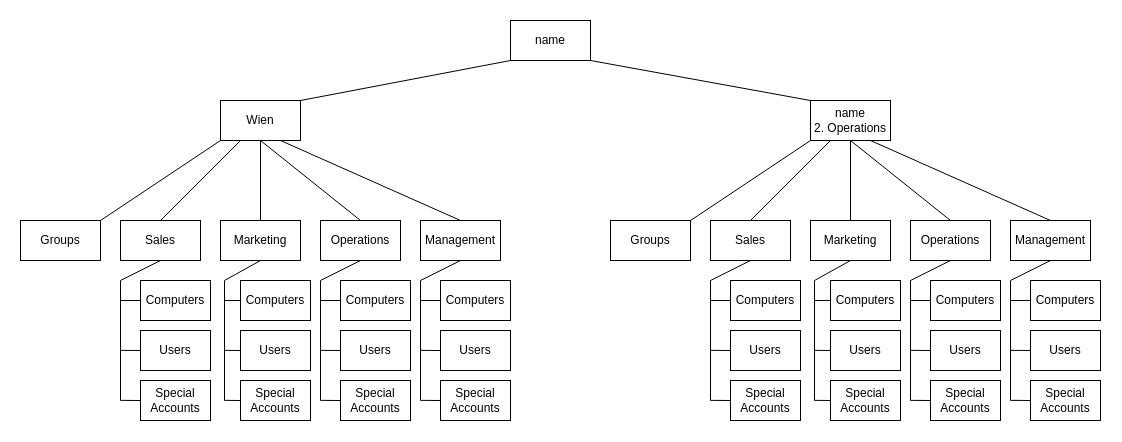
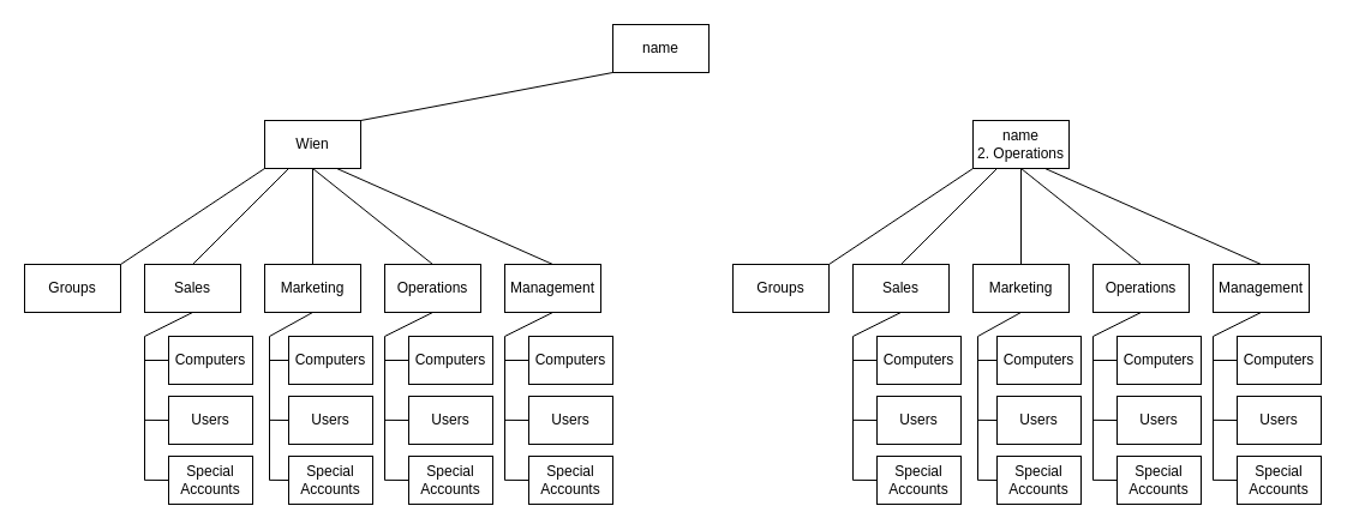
  <mxCell id="0" />
  <mxCell id="1" parent="0" />
- <mxCell id="2" style="rounded=0;orthogonalLoop=1;jettySize=auto;html=1;exitX=0;exitY=0;exitDx=0;exitDy=0;entryX=1;entryY=1;entryDx=0;entryDy=0;endArrow=none;endFill=0;" edge="1" parent="1" source="3" target="88"><mxGeometry relative="1" as="geometry" /></mxCell>
  <mxCell id="3" value="&lt;div&gt;name&lt;/div&gt;&lt;div&gt;2. Operations&lt;br&gt;&lt;/div&gt;" style="rounded=0;whiteSpace=wrap;html=1;" vertex="1" parent="1"><mxGeometry x="810" y="100" width="80" height="40" as="geometry" /></mxCell>
  <mxCell id="4" value="Sales" style="rounded=0;whiteSpace=wrap;html=1;" vertex="1" parent="1"><mxGeometry x="710" y="220" width="80" height="40" as="geometry" /></mxCell>
  <mxCell id="5" value="Wien" style="rounded=0;whiteSpace=wrap;html=1;" vertex="1" parent="1"><mxGeometry x="810" y="220" width="80" height="40" as="geometry" /></mxCell>
  <mxCell id="6" value="Marketing" style="rounded=0;whiteSpace=wrap;html=1;" vertex="1" parent="1"><mxGeometry x="810" y="220" width="80" height="40" as="geometry" /></mxCell>
  <mxCell id="7" value="Operations" style="rounded=0;whiteSpace=wrap;html=1;" vertex="1" parent="1"><mxGeometry x="910" y="220" width="80" height="40" as="geometry" /></mxCell>
  <mxCell id="8" value="Management" style="rounded=0;whiteSpace=wrap;html=1;" vertex="1" parent="1"><mxGeometry x="1010" y="220" width="80" height="40" as="geometry" /></mxCell>
  <mxCell id="9" value="" style="endArrow=none;html=1;rounded=0;entryX=0.25;entryY=1;entryDx=0;entryDy=0;exitX=0.5;exitY=0;exitDx=0;exitDy=0;" edge="1" parent="1" source="4" target="3"><mxGeometry width="50" height="50" relative="1" as="geometry"><mxPoint x="730" y="240" as="sourcePoint" /><mxPoint x="780" y="190" as="targetPoint" /></mxGeometry></mxCell>
  <mxCell id="10" value="" style="endArrow=none;html=1;rounded=0;entryX=0.5;entryY=1;entryDx=0;entryDy=0;exitX=0.5;exitY=0;exitDx=0;exitDy=0;" edge="1" parent="1" source="6" target="3"><mxGeometry width="50" height="50" relative="1" as="geometry"><mxPoint x="730" y="240" as="sourcePoint" /><mxPoint x="780" y="190" as="targetPoint" /></mxGeometry></mxCell>
  <mxCell id="11" value="" style="endArrow=none;html=1;rounded=0;entryX=0.5;entryY=1;entryDx=0;entryDy=0;exitX=0.5;exitY=0;exitDx=0;exitDy=0;" edge="1" parent="1" source="7" target="3"><mxGeometry width="50" height="50" relative="1" as="geometry"><mxPoint x="730" y="240" as="sourcePoint" /><mxPoint x="780" y="190" as="targetPoint" /></mxGeometry></mxCell>
  <mxCell id="12" value="" style="endArrow=none;html=1;rounded=0;entryX=0.75;entryY=1;entryDx=0;entryDy=0;exitX=0.5;exitY=0;exitDx=0;exitDy=0;" edge="1" parent="1" source="8" target="3"><mxGeometry width="50" height="50" relative="1" as="geometry"><mxPoint x="730" y="240" as="sourcePoint" /><mxPoint x="780" y="190" as="targetPoint" /></mxGeometry></mxCell>
  <mxCell id="13" value="Computers" style="rounded=0;whiteSpace=wrap;html=1;" vertex="1" parent="1"><mxGeometry x="730" y="280" width="70" height="40" as="geometry" /></mxCell>
  <mxCell id="14" value="Users" style="rounded=0;whiteSpace=wrap;html=1;" vertex="1" parent="1"><mxGeometry x="730" y="330" width="70" height="40" as="geometry" /></mxCell>
  <mxCell id="15" value="Special Accounts" style="rounded=0;whiteSpace=wrap;html=1;" vertex="1" parent="1"><mxGeometry x="730" y="380" width="70" height="40" as="geometry" /></mxCell>
  <mxCell id="16" value="" style="endArrow=none;html=1;rounded=0;" edge="1" parent="1"><mxGeometry width="50" height="50" relative="1" as="geometry"><mxPoint x="710" y="400" as="sourcePoint" /><mxPoint x="710" y="280" as="targetPoint" /></mxGeometry></mxCell>
  <mxCell id="17" value="" style="endArrow=none;html=1;rounded=0;entryX=0.5;entryY=1;entryDx=0;entryDy=0;" edge="1" parent="1" target="4"><mxGeometry width="50" height="50" relative="1" as="geometry"><mxPoint x="710" y="280" as="sourcePoint" /><mxPoint x="930" y="260" as="targetPoint" /></mxGeometry></mxCell>
  <mxCell id="18" value="" style="endArrow=none;html=1;rounded=0;entryX=0;entryY=0.5;entryDx=0;entryDy=0;" edge="1" parent="1" target="13"><mxGeometry width="50" height="50" relative="1" as="geometry"><mxPoint x="710" y="300" as="sourcePoint" /><mxPoint x="930" y="260" as="targetPoint" /></mxGeometry></mxCell>
  <mxCell id="19" value="" style="endArrow=none;html=1;rounded=0;entryX=0;entryY=0.5;entryDx=0;entryDy=0;" edge="1" parent="1" target="14"><mxGeometry width="50" height="50" relative="1" as="geometry"><mxPoint x="710" y="349.85" as="sourcePoint" /><mxPoint x="720" y="360" as="targetPoint" /></mxGeometry></mxCell>
  <mxCell id="20" value="" style="endArrow=none;html=1;rounded=0;entryX=0;entryY=0.5;entryDx=0;entryDy=0;" edge="1" parent="1" target="15"><mxGeometry width="50" height="50" relative="1" as="geometry"><mxPoint x="710" y="399.85" as="sourcePoint" /><mxPoint x="720" y="410" as="targetPoint" /></mxGeometry></mxCell>
  <mxCell id="21" value="Computers" style="rounded=0;whiteSpace=wrap;html=1;" vertex="1" parent="1"><mxGeometry x="830" y="280" width="70" height="40" as="geometry" /></mxCell>
  <mxCell id="22" value="Users" style="rounded=0;whiteSpace=wrap;html=1;" vertex="1" parent="1"><mxGeometry x="830" y="330" width="70" height="40" as="geometry" /></mxCell>
  <mxCell id="23" value="Special Accounts" style="rounded=0;whiteSpace=wrap;html=1;" vertex="1" parent="1"><mxGeometry x="830" y="380" width="70" height="40" as="geometry" /></mxCell>
  <mxCell id="24" value="" style="endArrow=none;html=1;rounded=0;" edge="1" parent="1"><mxGeometry width="50" height="50" relative="1" as="geometry"><mxPoint x="814" y="400" as="sourcePoint" /><mxPoint x="814" y="280" as="targetPoint" /></mxGeometry></mxCell>
  <mxCell id="25" value="" style="endArrow=none;html=1;rounded=0;entryX=0.5;entryY=1;entryDx=0;entryDy=0;" edge="1" parent="1" target="6"><mxGeometry width="50" height="50" relative="1" as="geometry"><mxPoint x="814" y="280" as="sourcePoint" /><mxPoint x="860" y="270" as="targetPoint" /></mxGeometry></mxCell>
  <mxCell id="26" value="" style="endArrow=none;html=1;rounded=0;entryX=0;entryY=0.5;entryDx=0;entryDy=0;" edge="1" parent="1" target="21"><mxGeometry width="50" height="50" relative="1" as="geometry"><mxPoint x="814" y="300" as="sourcePoint" /><mxPoint x="1034" y="260" as="targetPoint" /></mxGeometry></mxCell>
  <mxCell id="27" value="" style="endArrow=none;html=1;rounded=0;entryX=0;entryY=0.5;entryDx=0;entryDy=0;" edge="1" parent="1" target="22"><mxGeometry width="50" height="50" relative="1" as="geometry"><mxPoint x="814" y="349.85" as="sourcePoint" /><mxPoint x="824" y="360" as="targetPoint" /></mxGeometry></mxCell>
  <mxCell id="28" value="" style="endArrow=none;html=1;rounded=0;entryX=0;entryY=0.5;entryDx=0;entryDy=0;" edge="1" parent="1" target="23"><mxGeometry width="50" height="50" relative="1" as="geometry"><mxPoint x="814" y="399.85" as="sourcePoint" /><mxPoint x="824" y="410" as="targetPoint" /></mxGeometry></mxCell>
  <mxCell id="29" value="Computers" style="rounded=0;whiteSpace=wrap;html=1;" vertex="1" parent="1"><mxGeometry x="1030" y="280" width="70" height="40" as="geometry" /></mxCell>
  <mxCell id="30" value="Users" style="rounded=0;whiteSpace=wrap;html=1;" vertex="1" parent="1"><mxGeometry x="1030" y="330" width="70" height="40" as="geometry" /></mxCell>
  <mxCell id="31" value="Special Accounts" style="rounded=0;whiteSpace=wrap;html=1;" vertex="1" parent="1"><mxGeometry x="1030" y="380" width="70" height="40" as="geometry" /></mxCell>
  <mxCell id="32" value="" style="endArrow=none;html=1;rounded=0;" edge="1" parent="1"><mxGeometry width="50" height="50" relative="1" as="geometry"><mxPoint x="1010" y="400" as="sourcePoint" /><mxPoint x="1010" y="280" as="targetPoint" /></mxGeometry></mxCell>
  <mxCell id="33" value="" style="endArrow=none;html=1;rounded=0;entryX=0.5;entryY=1;entryDx=0;entryDy=0;" edge="1" parent="1" target="8"><mxGeometry width="50" height="50" relative="1" as="geometry"><mxPoint x="1010" y="280" as="sourcePoint" /><mxPoint x="1110" y="270" as="targetPoint" /></mxGeometry></mxCell>
  <mxCell id="34" value="" style="endArrow=none;html=1;rounded=0;entryX=0;entryY=0.5;entryDx=0;entryDy=0;" edge="1" parent="1" target="29"><mxGeometry width="50" height="50" relative="1" as="geometry"><mxPoint x="1010" y="300" as="sourcePoint" /><mxPoint x="1230" y="260" as="targetPoint" /></mxGeometry></mxCell>
  <mxCell id="35" value="" style="endArrow=none;html=1;rounded=0;entryX=0;entryY=0.5;entryDx=0;entryDy=0;" edge="1" parent="1" target="30"><mxGeometry width="50" height="50" relative="1" as="geometry"><mxPoint x="1010" y="349.85" as="sourcePoint" /><mxPoint x="1020" y="360" as="targetPoint" /></mxGeometry></mxCell>
  <mxCell id="36" value="" style="endArrow=none;html=1;rounded=0;entryX=0;entryY=0.5;entryDx=0;entryDy=0;" edge="1" parent="1" target="31"><mxGeometry width="50" height="50" relative="1" as="geometry"><mxPoint x="1010" y="399.85" as="sourcePoint" /><mxPoint x="1020" y="410" as="targetPoint" /></mxGeometry></mxCell>
  <mxCell id="37" value="Computers" style="rounded=0;whiteSpace=wrap;html=1;" vertex="1" parent="1"><mxGeometry x="930" y="280" width="70" height="40" as="geometry" /></mxCell>
  <mxCell id="38" value="Users" style="rounded=0;whiteSpace=wrap;html=1;" vertex="1" parent="1"><mxGeometry x="930" y="330" width="70" height="40" as="geometry" /></mxCell>
  <mxCell id="39" value="Special Accounts" style="rounded=0;whiteSpace=wrap;html=1;" vertex="1" parent="1"><mxGeometry x="930" y="380" width="70" height="40" as="geometry" /></mxCell>
  <mxCell id="40" value="" style="endArrow=none;html=1;rounded=0;" edge="1" parent="1"><mxGeometry width="50" height="50" relative="1" as="geometry"><mxPoint x="910" y="400" as="sourcePoint" /><mxPoint x="910" y="280" as="targetPoint" /></mxGeometry></mxCell>
  <mxCell id="41" value="" style="endArrow=none;html=1;rounded=0;entryX=0.5;entryY=1;entryDx=0;entryDy=0;" edge="1" parent="1" target="7"><mxGeometry width="50" height="50" relative="1" as="geometry"><mxPoint x="910" y="280" as="sourcePoint" /><mxPoint x="950" y="270" as="targetPoint" /></mxGeometry></mxCell>
  <mxCell id="42" value="" style="endArrow=none;html=1;rounded=0;entryX=0;entryY=0.5;entryDx=0;entryDy=0;" edge="1" parent="1" target="37"><mxGeometry width="50" height="50" relative="1" as="geometry"><mxPoint x="910" y="300" as="sourcePoint" /><mxPoint x="1130" y="260" as="targetPoint" /></mxGeometry></mxCell>
  <mxCell id="43" value="" style="endArrow=none;html=1;rounded=0;entryX=0;entryY=0.5;entryDx=0;entryDy=0;" edge="1" parent="1" target="38"><mxGeometry width="50" height="50" relative="1" as="geometry"><mxPoint x="910" y="349.85" as="sourcePoint" /><mxPoint x="920" y="360" as="targetPoint" /></mxGeometry></mxCell>
  <mxCell id="44" value="" style="endArrow=none;html=1;rounded=0;entryX=0;entryY=0.5;entryDx=0;entryDy=0;" edge="1" parent="1" target="39"><mxGeometry width="50" height="50" relative="1" as="geometry"><mxPoint x="910" y="399.85" as="sourcePoint" /><mxPoint x="920" y="410" as="targetPoint" /></mxGeometry></mxCell>
  <mxCell id="45" style="rounded=0;orthogonalLoop=1;jettySize=auto;html=1;exitX=1;exitY=0;exitDx=0;exitDy=0;entryX=0;entryY=1;entryDx=0;entryDy=0;endArrow=none;endFill=0;" edge="1" parent="1" source="46" target="88"><mxGeometry relative="1" as="geometry" /></mxCell>
  <mxCell id="46" value="Wien" style="rounded=0;whiteSpace=wrap;html=1;" vertex="1" parent="1"><mxGeometry x="220" y="100" width="80" height="40" as="geometry" /></mxCell>
  <mxCell id="47" value="Sales" style="rounded=0;whiteSpace=wrap;html=1;" vertex="1" parent="1"><mxGeometry x="120" y="220" width="80" height="40" as="geometry" /></mxCell>
  <mxCell id="48" value="Wien" style="rounded=0;whiteSpace=wrap;html=1;" vertex="1" parent="1"><mxGeometry x="220" y="220" width="80" height="40" as="geometry" /></mxCell>
  <mxCell id="49" value="Marketing" style="rounded=0;whiteSpace=wrap;html=1;" vertex="1" parent="1"><mxGeometry x="220" y="220" width="80" height="40" as="geometry" /></mxCell>
  <mxCell id="50" value="Operations" style="rounded=0;whiteSpace=wrap;html=1;" vertex="1" parent="1"><mxGeometry x="320" y="220" width="80" height="40" as="geometry" /></mxCell>
  <mxCell id="51" value="Management" style="rounded=0;whiteSpace=wrap;html=1;" vertex="1" parent="1"><mxGeometry x="420" y="220" width="80" height="40" as="geometry" /></mxCell>
  <mxCell id="52" value="" style="endArrow=none;html=1;rounded=0;entryX=0.25;entryY=1;entryDx=0;entryDy=0;exitX=0.5;exitY=0;exitDx=0;exitDy=0;" edge="1" parent="1" source="47" target="46"><mxGeometry width="50" height="50" relative="1" as="geometry"><mxPoint x="290" y="240" as="sourcePoint" /><mxPoint x="340" y="190" as="targetPoint" /></mxGeometry></mxCell>
  <mxCell id="53" value="" style="endArrow=none;html=1;rounded=0;entryX=0.5;entryY=1;entryDx=0;entryDy=0;exitX=0.5;exitY=0;exitDx=0;exitDy=0;" edge="1" parent="1" source="49" target="46"><mxGeometry width="50" height="50" relative="1" as="geometry"><mxPoint x="290" y="240" as="sourcePoint" /><mxPoint x="340" y="190" as="targetPoint" /></mxGeometry></mxCell>
  <mxCell id="54" value="" style="endArrow=none;html=1;rounded=0;entryX=0.5;entryY=1;entryDx=0;entryDy=0;exitX=0.5;exitY=0;exitDx=0;exitDy=0;" edge="1" parent="1" source="50" target="46"><mxGeometry width="50" height="50" relative="1" as="geometry"><mxPoint x="290" y="240" as="sourcePoint" /><mxPoint x="340" y="190" as="targetPoint" /></mxGeometry></mxCell>
  <mxCell id="55" value="" style="endArrow=none;html=1;rounded=0;entryX=0.75;entryY=1;entryDx=0;entryDy=0;exitX=0.5;exitY=0;exitDx=0;exitDy=0;" edge="1" parent="1" source="51" target="46"><mxGeometry width="50" height="50" relative="1" as="geometry"><mxPoint x="290" y="240" as="sourcePoint" /><mxPoint x="340" y="190" as="targetPoint" /></mxGeometry></mxCell>
  <mxCell id="56" value="Computers" style="rounded=0;whiteSpace=wrap;html=1;" vertex="1" parent="1"><mxGeometry x="140" y="280" width="70" height="40" as="geometry" /></mxCell>
  <mxCell id="57" value="Users" style="rounded=0;whiteSpace=wrap;html=1;" vertex="1" parent="1"><mxGeometry x="140" y="330" width="70" height="40" as="geometry" /></mxCell>
  <mxCell id="58" value="Special Accounts" style="rounded=0;whiteSpace=wrap;html=1;" vertex="1" parent="1"><mxGeometry x="140" y="380" width="70" height="40" as="geometry" /></mxCell>
  <mxCell id="59" value="" style="endArrow=none;html=1;rounded=0;" edge="1" parent="1"><mxGeometry width="50" height="50" relative="1" as="geometry"><mxPoint x="120" y="400" as="sourcePoint" /><mxPoint x="120" y="280" as="targetPoint" /></mxGeometry></mxCell>
  <mxCell id="60" value="" style="endArrow=none;html=1;rounded=0;entryX=0.5;entryY=1;entryDx=0;entryDy=0;" edge="1" parent="1" target="47"><mxGeometry width="50" height="50" relative="1" as="geometry"><mxPoint x="120" y="280" as="sourcePoint" /><mxPoint x="340" y="260" as="targetPoint" /></mxGeometry></mxCell>
  <mxCell id="61" value="" style="endArrow=none;html=1;rounded=0;entryX=0;entryY=0.5;entryDx=0;entryDy=0;" edge="1" parent="1" target="56"><mxGeometry width="50" height="50" relative="1" as="geometry"><mxPoint x="120" y="300" as="sourcePoint" /><mxPoint x="340" y="260" as="targetPoint" /></mxGeometry></mxCell>
  <mxCell id="62" value="" style="endArrow=none;html=1;rounded=0;entryX=0;entryY=0.5;entryDx=0;entryDy=0;" edge="1" parent="1" target="57"><mxGeometry width="50" height="50" relative="1" as="geometry"><mxPoint x="120" y="349.85" as="sourcePoint" /><mxPoint x="130" y="360" as="targetPoint" /></mxGeometry></mxCell>
  <mxCell id="63" value="" style="endArrow=none;html=1;rounded=0;entryX=0;entryY=0.5;entryDx=0;entryDy=0;" edge="1" parent="1" target="58"><mxGeometry width="50" height="50" relative="1" as="geometry"><mxPoint x="120" y="399.85" as="sourcePoint" /><mxPoint x="130" y="410" as="targetPoint" /></mxGeometry></mxCell>
  <mxCell id="64" value="Computers" style="rounded=0;whiteSpace=wrap;html=1;" vertex="1" parent="1"><mxGeometry x="240" y="280" width="70" height="40" as="geometry" /></mxCell>
  <mxCell id="65" value="Users" style="rounded=0;whiteSpace=wrap;html=1;" vertex="1" parent="1"><mxGeometry x="240" y="330" width="70" height="40" as="geometry" /></mxCell>
  <mxCell id="66" value="Special Accounts" style="rounded=0;whiteSpace=wrap;html=1;" vertex="1" parent="1"><mxGeometry x="240" y="380" width="70" height="40" as="geometry" /></mxCell>
  <mxCell id="67" value="" style="endArrow=none;html=1;rounded=0;" edge="1" parent="1"><mxGeometry width="50" height="50" relative="1" as="geometry"><mxPoint x="224" y="400" as="sourcePoint" /><mxPoint x="224" y="280" as="targetPoint" /></mxGeometry></mxCell>
  <mxCell id="68" value="" style="endArrow=none;html=1;rounded=0;entryX=0.5;entryY=1;entryDx=0;entryDy=0;" edge="1" parent="1" target="49"><mxGeometry width="50" height="50" relative="1" as="geometry"><mxPoint x="224" y="280" as="sourcePoint" /><mxPoint x="270" y="270" as="targetPoint" /></mxGeometry></mxCell>
  <mxCell id="69" value="" style="endArrow=none;html=1;rounded=0;entryX=0;entryY=0.5;entryDx=0;entryDy=0;" edge="1" parent="1" target="64"><mxGeometry width="50" height="50" relative="1" as="geometry"><mxPoint x="224" y="300" as="sourcePoint" /><mxPoint x="444" y="260" as="targetPoint" /></mxGeometry></mxCell>
  <mxCell id="70" value="" style="endArrow=none;html=1;rounded=0;entryX=0;entryY=0.5;entryDx=0;entryDy=0;" edge="1" parent="1" target="65"><mxGeometry width="50" height="50" relative="1" as="geometry"><mxPoint x="224" y="349.85" as="sourcePoint" /><mxPoint x="234" y="360" as="targetPoint" /></mxGeometry></mxCell>
  <mxCell id="71" value="" style="endArrow=none;html=1;rounded=0;entryX=0;entryY=0.5;entryDx=0;entryDy=0;" edge="1" parent="1" target="66"><mxGeometry width="50" height="50" relative="1" as="geometry"><mxPoint x="224" y="399.85" as="sourcePoint" /><mxPoint x="234" y="410" as="targetPoint" /></mxGeometry></mxCell>
  <mxCell id="72" value="Computers" style="rounded=0;whiteSpace=wrap;html=1;" vertex="1" parent="1"><mxGeometry x="440" y="280" width="70" height="40" as="geometry" /></mxCell>
  <mxCell id="73" value="Users" style="rounded=0;whiteSpace=wrap;html=1;" vertex="1" parent="1"><mxGeometry x="440" y="330" width="70" height="40" as="geometry" /></mxCell>
  <mxCell id="74" value="Special Accounts" style="rounded=0;whiteSpace=wrap;html=1;" vertex="1" parent="1"><mxGeometry x="440" y="380" width="70" height="40" as="geometry" /></mxCell>
  <mxCell id="75" value="" style="endArrow=none;html=1;rounded=0;" edge="1" parent="1"><mxGeometry width="50" height="50" relative="1" as="geometry"><mxPoint x="420" y="400" as="sourcePoint" /><mxPoint x="420" y="280" as="targetPoint" /></mxGeometry></mxCell>
  <mxCell id="76" value="" style="endArrow=none;html=1;rounded=0;entryX=0.5;entryY=1;entryDx=0;entryDy=0;" edge="1" parent="1" target="51"><mxGeometry width="50" height="50" relative="1" as="geometry"><mxPoint x="420" y="280" as="sourcePoint" /><mxPoint x="520" y="270" as="targetPoint" /></mxGeometry></mxCell>
  <mxCell id="77" value="" style="endArrow=none;html=1;rounded=0;entryX=0;entryY=0.5;entryDx=0;entryDy=0;" edge="1" parent="1" target="72"><mxGeometry width="50" height="50" relative="1" as="geometry"><mxPoint x="420" y="300" as="sourcePoint" /><mxPoint x="640" y="260" as="targetPoint" /></mxGeometry></mxCell>
  <mxCell id="78" value="" style="endArrow=none;html=1;rounded=0;entryX=0;entryY=0.5;entryDx=0;entryDy=0;" edge="1" parent="1" target="73"><mxGeometry width="50" height="50" relative="1" as="geometry"><mxPoint x="420" y="349.85" as="sourcePoint" /><mxPoint x="430" y="360" as="targetPoint" /></mxGeometry></mxCell>
  <mxCell id="79" value="" style="endArrow=none;html=1;rounded=0;entryX=0;entryY=0.5;entryDx=0;entryDy=0;" edge="1" parent="1" target="74"><mxGeometry width="50" height="50" relative="1" as="geometry"><mxPoint x="420" y="399.85" as="sourcePoint" /><mxPoint x="430" y="410" as="targetPoint" /></mxGeometry></mxCell>
  <mxCell id="80" value="Computers" style="rounded=0;whiteSpace=wrap;html=1;" vertex="1" parent="1"><mxGeometry x="340" y="280" width="70" height="40" as="geometry" /></mxCell>
  <mxCell id="81" value="Users" style="rounded=0;whiteSpace=wrap;html=1;" vertex="1" parent="1"><mxGeometry x="340" y="330" width="70" height="40" as="geometry" /></mxCell>
  <mxCell id="82" value="Special Accounts" style="rounded=0;whiteSpace=wrap;html=1;" vertex="1" parent="1"><mxGeometry x="340" y="380" width="70" height="40" as="geometry" /></mxCell>
  <mxCell id="83" value="" style="endArrow=none;html=1;rounded=0;" edge="1" parent="1"><mxGeometry width="50" height="50" relative="1" as="geometry"><mxPoint x="320" y="400" as="sourcePoint" /><mxPoint x="320" y="280" as="targetPoint" /></mxGeometry></mxCell>
  <mxCell id="84" value="" style="endArrow=none;html=1;rounded=0;entryX=0.5;entryY=1;entryDx=0;entryDy=0;" edge="1" parent="1" target="50"><mxGeometry width="50" height="50" relative="1" as="geometry"><mxPoint x="320" y="280" as="sourcePoint" /><mxPoint x="360" y="270" as="targetPoint" /></mxGeometry></mxCell>
  <mxCell id="85" value="" style="endArrow=none;html=1;rounded=0;entryX=0;entryY=0.5;entryDx=0;entryDy=0;" edge="1" parent="1" target="80"><mxGeometry width="50" height="50" relative="1" as="geometry"><mxPoint x="320" y="300" as="sourcePoint" /><mxPoint x="540" y="260" as="targetPoint" /></mxGeometry></mxCell>
  <mxCell id="86" value="" style="endArrow=none;html=1;rounded=0;entryX=0;entryY=0.5;entryDx=0;entryDy=0;" edge="1" parent="1" target="81"><mxGeometry width="50" height="50" relative="1" as="geometry"><mxPoint x="320" y="349.85" as="sourcePoint" /><mxPoint x="330" y="360" as="targetPoint" /></mxGeometry></mxCell>
  <mxCell id="87" value="" style="endArrow=none;html=1;rounded=0;entryX=0;entryY=0.5;entryDx=0;entryDy=0;" edge="1" parent="1" target="82"><mxGeometry width="50" height="50" relative="1" as="geometry"><mxPoint x="320" y="399.85" as="sourcePoint" /><mxPoint x="330" y="410" as="targetPoint" /></mxGeometry></mxCell>
  <mxCell id="88" value="name" style="rounded=0;whiteSpace=wrap;html=1;" vertex="1" parent="1"><mxGeometry x="510" width="80" height="40" as="geometry" y="20" /></mxCell>
  <mxCell id="89" style="rounded=0;orthogonalLoop=1;jettySize=auto;html=1;exitX=1;exitY=0;exitDx=0;exitDy=0;entryX=0;entryY=1;entryDx=0;entryDy=0;endArrow=none;endFill=0;" edge="1" parent="1" source="90" target="46"><mxGeometry relative="1" as="geometry" /></mxCell>
  <mxCell id="90" value="Groups" style="rounded=0;whiteSpace=wrap;html=1;" vertex="1" parent="1"><mxGeometry x="20" y="220" width="80" height="40" as="geometry" /></mxCell>
  <mxCell id="91" style="rounded=0;orthogonalLoop=1;jettySize=auto;html=1;exitX=1;exitY=0;exitDx=0;exitDy=0;entryX=0;entryY=1;entryDx=0;entryDy=0;endArrow=none;endFill=0;" edge="1" parent="1" source="92" target="3"><mxGeometry relative="1" as="geometry" /></mxCell>
  <mxCell id="92" value="Groups" style="rounded=0;whiteSpace=wrap;html=1;" vertex="1" parent="1"><mxGeometry x="610" y="220" width="80" height="40" as="geometry" /></mxCell>
